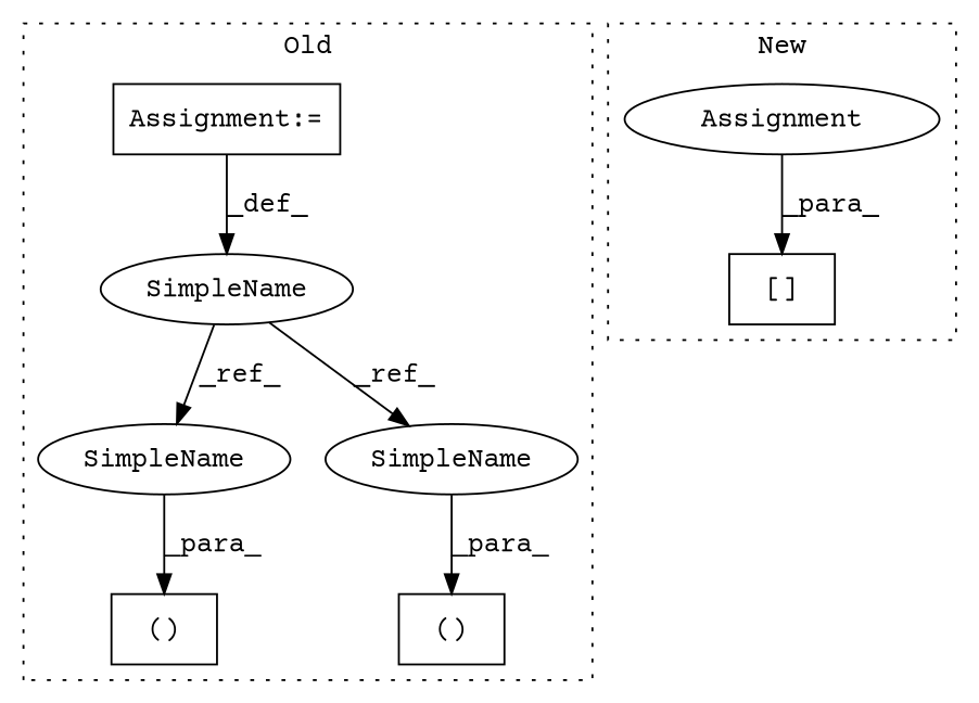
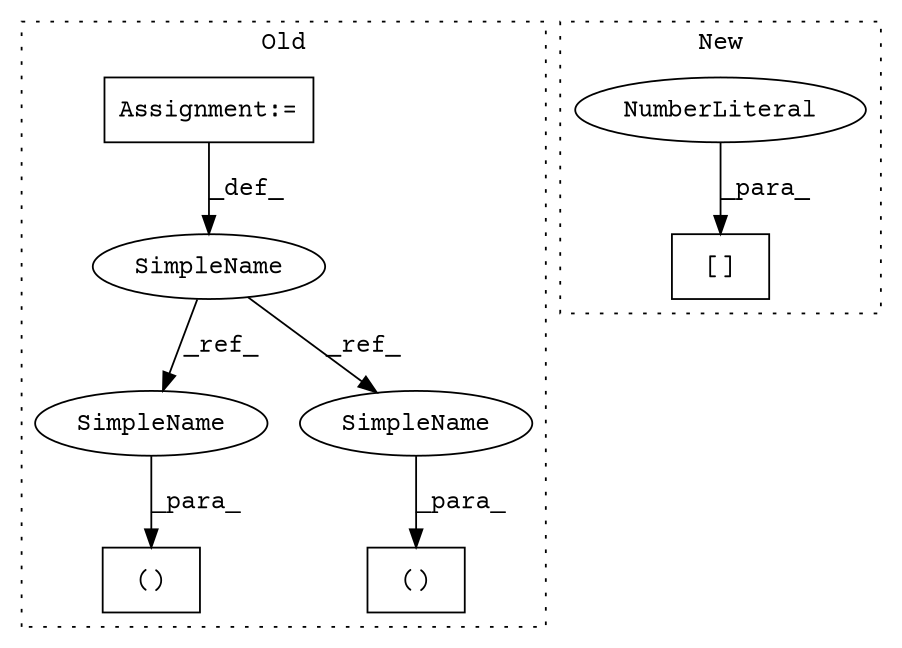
  digraph {
    fontname="Courier Prime"
    node [a=42 l=1 s=1799 shape=box fontname="Courier Prime"]
    edge [fontname="Courier Prime"]
    n1 [a=106 l=19 label="()" s=2156]
    n2 [a=7 label="Assignment:="]
    n3 [a=106 l=19 label="()" s=2098]
    n4 [label=SimpleName shape=ellipse]
    n5 [label=SimpleName s=2116 shape=ellipse]
    n6 [label=SimpleName s=2174 shape=ellipse]
    n7 [a=2 l="25,1" label="[]" s="2032,2058"]
-   n8 [a=34 label=Assignment s=2057 shape=ellipse]
+   n8 [a=34 label=NumberLiteral s=2057 shape=ellipse]
    subgraph cluster_1 {
      label=Old
      style=dotted
      n1
      n2
      n3
      n4
      n5
      n6
    }
    subgraph cluster_2 {
      label=New
      style=dotted
      n7
      n8
    }
    n2 -> n4 [label=_def_]
    n4 -> n5 [label=_ref_]
    n4 -> n6 [label=_ref_]
    n5 -> n3 [label=_para_]
    n6 -> n1 [label=_para_]
    n8 -> n7 [label=_para_]
  }
